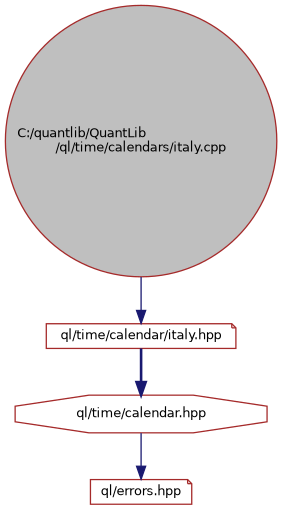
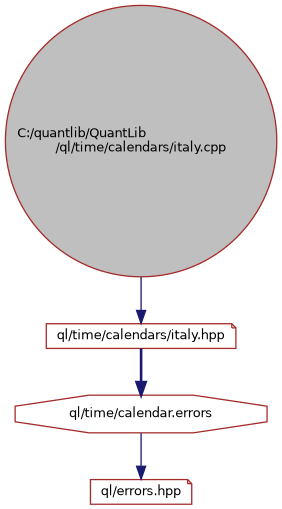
  digraph {
    node [color=brown fillcolor=white fontname=Helvetica fontsize=10 shape=note style=filled]
    edge [color=midnightblue fontname=Helvetica fontsize=10 labelfontname=Helvetica labelfontsize=10 style=solid]
    n1 [fillcolor=grey75 fontcolor=black height=0.2 label="C:/quantlib/QuantLib\l/ql/time/calendars/italy.cpp" shape=circle width=0.4]
-   n2 [height=0.2 label="ql/time/calendar/italy.hpp" width=0.4]
-   n3 [height=0.2 label="ql/time/calendar.hpp" shape=octagon width=0.4]
+   n2 [height=0.2 label="ql/time/calendars/italy.hpp" width=0.4]
+   n3 [height=0.2 label="ql/time/calendar.errors" shape=octagon width=0.4]
    n4 [height=0.2 label="ql/errors.hpp" width=0.4]
    n1 -> n2
    n2 -> n3 [style=bold]
    n3 -> n4
  }
